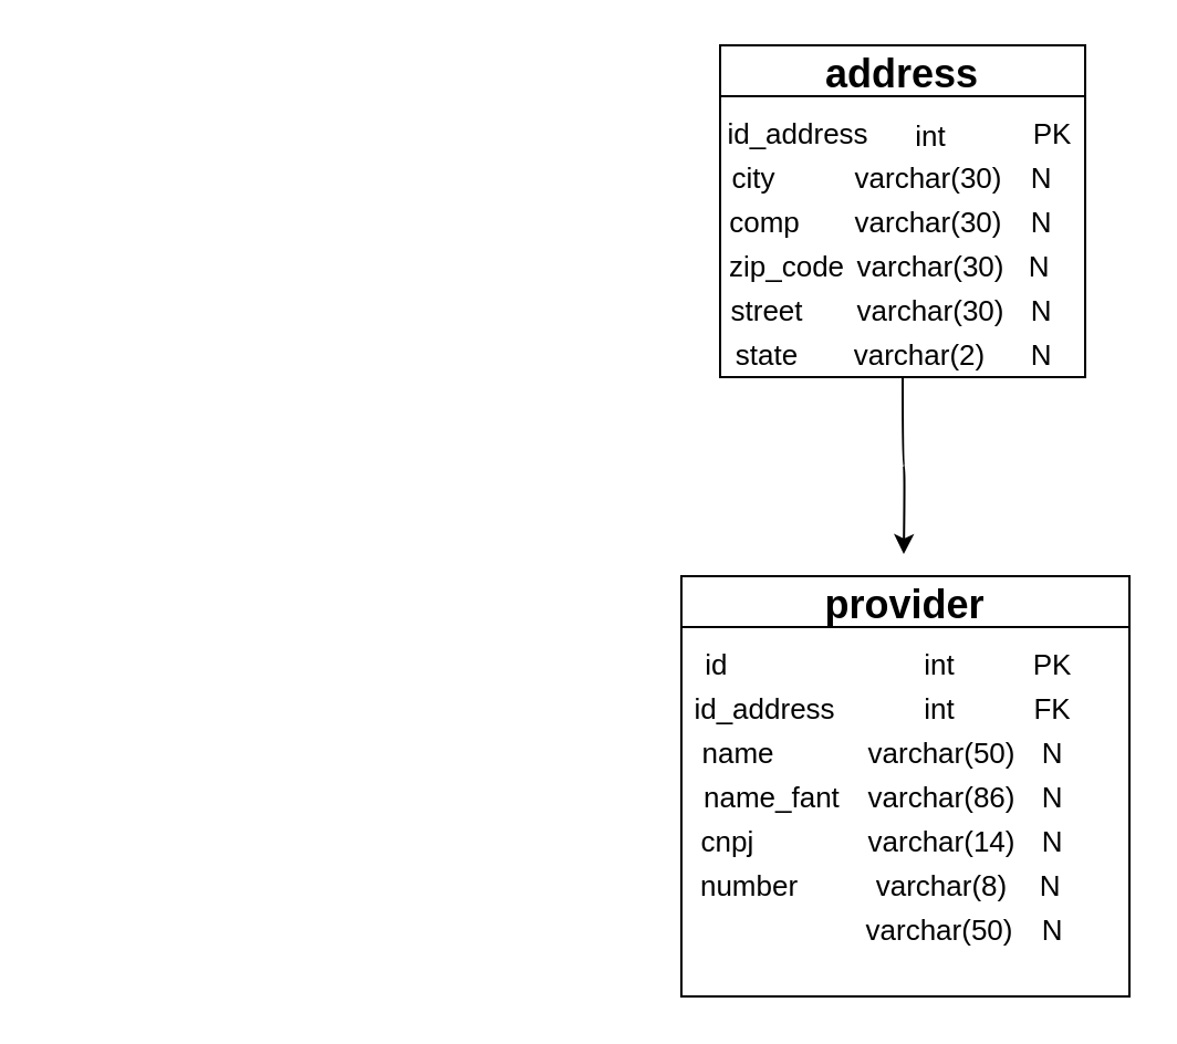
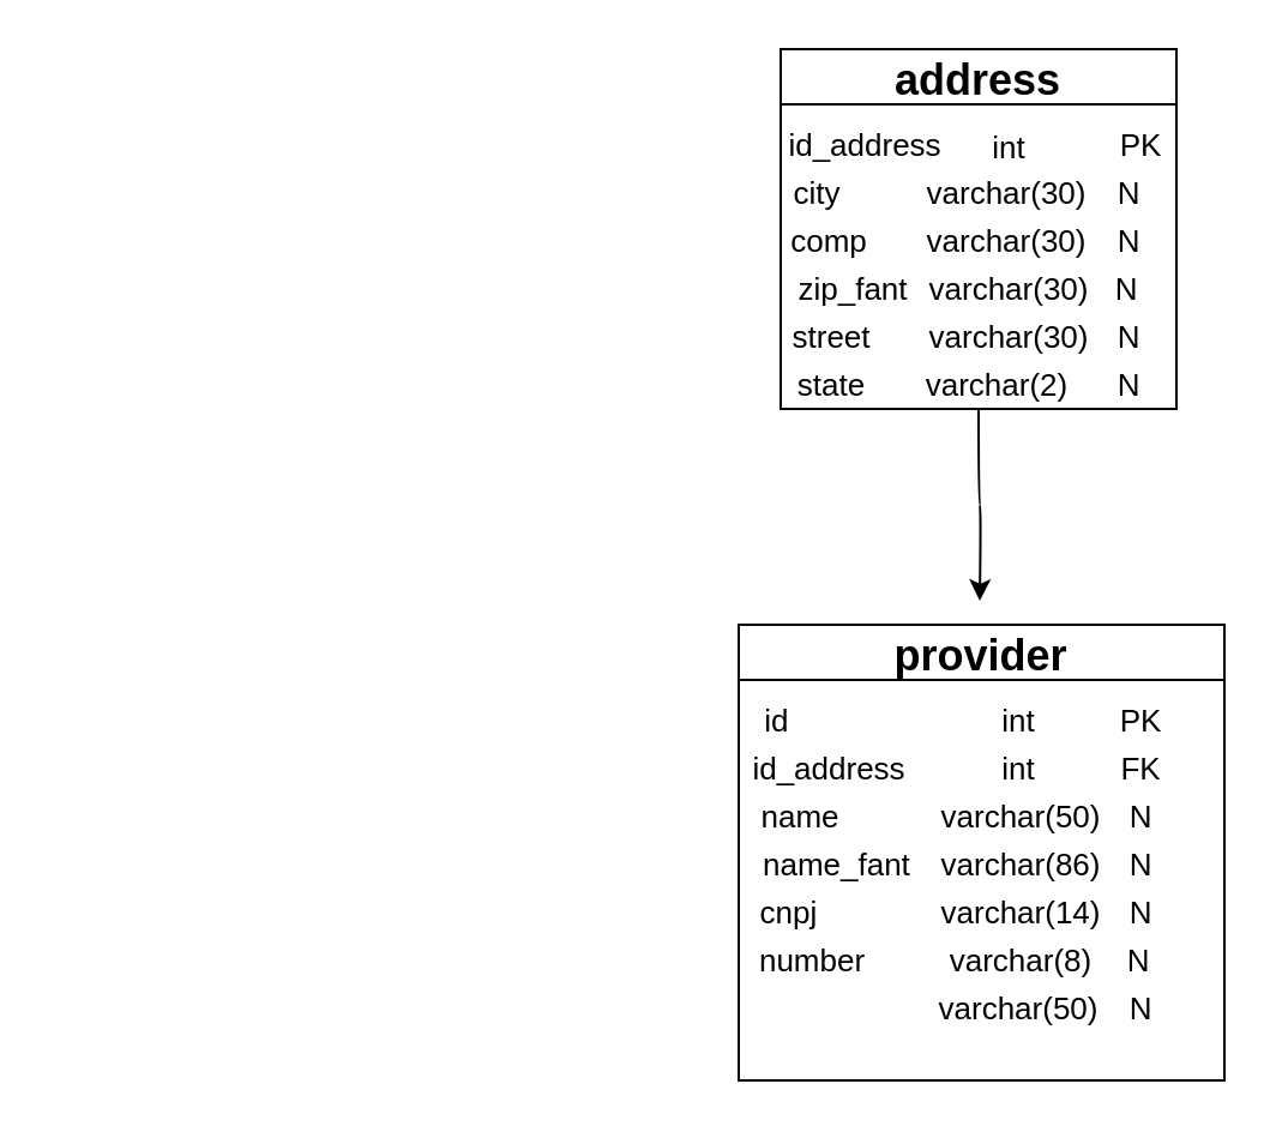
  <mxCell id="0" />
  <mxCell id="1" parent="0" />
  <mxCell id="2" style="edgeStyle=orthogonalEdgeStyle;html=1;fontSize=13;" edge="1" parent="1"><mxGeometry relative="1" as="geometry"><mxPoint x="20" y="60" as="targetPoint" /><mxPoint x="20" y="60" as="sourcePoint" /></mxGeometry></mxCell>
  <mxCell id="3" style="edgeStyle=orthogonalEdgeStyle;curved=1;html=1;exitX=0.5;exitY=1;exitDx=0;exitDy=0;fontSize=13;" edge="1" parent="1" source="4"><mxGeometry relative="1" as="geometry"><mxPoint x="408" y="250" as="targetPoint" /></mxGeometry></mxCell>
  <mxCell id="4" value="address" style="swimlane;fontSize=18;strokeWidth=1;" vertex="1" parent="1"><mxGeometry x="325" y="20" width="165" height="150" as="geometry" /></mxCell>
  <mxCell id="5" value="id_address" style="text;html=1;align=center;verticalAlign=middle;resizable=0;points=[];autosize=1;strokeColor=none;fillColor=none;fontSize=13;" vertex="1" parent="4"><mxGeometry x="-5" y="30" width="80" height="20" as="geometry" /></mxCell>
  <mxCell id="6" value="city" style="text;html=1;align=center;verticalAlign=middle;resizable=0;points=[];autosize=1;strokeColor=none;fillColor=none;fontSize=13;" vertex="1" parent="4"><mxGeometry x="-5" y="50" width="40" height="20" as="geometry" /></mxCell>
  <mxCell id="7" value="state" style="text;html=1;align=center;verticalAlign=middle;resizable=0;points=[];autosize=1;strokeColor=none;fillColor=none;fontSize=13;" vertex="1" parent="4"><mxGeometry x="1" y="130" width="40" height="20" as="geometry" /></mxCell>
  <mxCell id="8" value="street" style="text;html=1;align=center;verticalAlign=middle;resizable=0;points=[];autosize=1;strokeColor=none;fillColor=none;fontSize=13;" vertex="1" parent="4"><mxGeometry x="-4" y="110" width="50" height="20" as="geometry" /></mxCell>
  <mxCell id="9" value="PK" style="text;html=1;align=center;verticalAlign=middle;resizable=0;points=[];autosize=1;strokeColor=none;fillColor=none;fontSize=13;" vertex="1" parent="4"><mxGeometry x="135" y="30" width="30" height="20" as="geometry" /></mxCell>
  <mxCell id="10" value="varchar(30)" style="text;html=1;align=center;verticalAlign=middle;resizable=0;points=[];autosize=1;strokeColor=none;fillColor=none;fontSize=13;" vertex="1" parent="4"><mxGeometry x="55" y="110" width="80" height="20" as="geometry" /></mxCell>
  <mxCell id="11" value="varchar(2)" style="text;html=1;align=center;verticalAlign=middle;resizable=0;points=[];autosize=1;strokeColor=none;fillColor=none;fontSize=13;" vertex="1" parent="4"><mxGeometry x="55" y="130" width="70" height="20" as="geometry" /></mxCell>
  <mxCell id="12" value="varchar(30)" style="text;html=1;align=center;verticalAlign=middle;resizable=0;points=[];autosize=1;strokeColor=none;fillColor=none;fontSize=13;" vertex="1" parent="4"><mxGeometry x="54" y="50" width="80" height="20" as="geometry" /></mxCell>
  <mxCell id="13" value="N" style="text;html=1;align=center;verticalAlign=middle;resizable=0;points=[];autosize=1;strokeColor=none;fillColor=none;fontSize=13;" vertex="1" parent="4"><mxGeometry x="135" y="110" width="20" height="20" as="geometry" /></mxCell>
  <mxCell id="14" value="N" style="text;html=1;align=center;verticalAlign=middle;resizable=0;points=[];autosize=1;strokeColor=none;fillColor=none;fontSize=13;" vertex="1" parent="4"><mxGeometry x="135" y="130" width="20" height="20" as="geometry" /></mxCell>
  <mxCell id="15" value="comp" style="text;html=1;align=center;verticalAlign=middle;resizable=0;points=[];autosize=1;strokeColor=none;fillColor=none;fontSize=13;" vertex="1" parent="4"><mxGeometry x="-5" y="70" width="50" height="20" as="geometry" /></mxCell>
  <mxCell id="16" value="varchar(30)" style="text;html=1;align=center;verticalAlign=middle;resizable=0;points=[];autosize=1;strokeColor=none;fillColor=none;fontSize=13;" vertex="1" parent="4"><mxGeometry x="54" y="70" width="80" height="20" as="geometry" /></mxCell>
- <mxCell id="17" value="zip_code" style="text;html=1;align=center;verticalAlign=middle;resizable=0;points=[];autosize=1;strokeColor=none;fillColor=none;fontSize=13;" vertex="1" parent="4"><mxGeometry x="-5" y="90" width="70" height="20" as="geometry" /></mxCell>
+ <mxCell id="17" value="zip_fant" style="text;html=1;align=center;verticalAlign=middle;resizable=0;points=[];autosize=1;strokeColor=none;fillColor=none;fontSize=13;" vertex="1" parent="4"><mxGeometry x="-5" y="90" width="70" height="20" as="geometry" /></mxCell>
  <mxCell id="18" value="varchar(30)" style="text;html=1;align=center;verticalAlign=middle;resizable=0;points=[];autosize=1;strokeColor=none;fillColor=none;fontSize=13;" vertex="1" parent="4"><mxGeometry x="55" y="90" width="80" height="20" as="geometry" /></mxCell>
  <mxCell id="19" value="N" style="text;html=1;align=center;verticalAlign=middle;resizable=0;points=[];autosize=1;strokeColor=none;fillColor=none;fontSize=13;" vertex="1" parent="4"><mxGeometry x="134" y="90" width="20" height="20" as="geometry" /></mxCell>
  <mxCell id="20" value="N" style="text;html=1;align=center;verticalAlign=middle;resizable=0;points=[];autosize=1;strokeColor=none;fillColor=none;fontSize=13;" vertex="1" parent="4"><mxGeometry x="135" y="70" width="20" height="20" as="geometry" /></mxCell>
  <mxCell id="21" value="provider" style="swimlane;fontSize=18;strokeWidth=1;startSize=23;" vertex="1" parent="1"><mxGeometry x="307.5" y="260" width="202.5" height="190" as="geometry" /></mxCell>
  <mxCell id="22" value="name" style="text;html=1;align=center;verticalAlign=middle;resizable=0;points=[];autosize=1;strokeColor=none;fillColor=none;fontSize=13;" vertex="1" parent="21"><mxGeometry y="70" width="50" height="20" as="geometry" /></mxCell>
  <mxCell id="23" value="id&amp;nbsp;" style="text;html=1;align=center;verticalAlign=middle;resizable=0;points=[];autosize=1;strokeColor=none;fillColor=none;fontSize=13;" vertex="1" parent="21"><mxGeometry x="2.5" y="30" width="30" height="20" as="geometry" /></mxCell>
  <mxCell id="24" value="id_address" style="text;html=1;align=center;verticalAlign=middle;resizable=0;points=[];autosize=1;strokeColor=none;fillColor=none;fontSize=13;" vertex="1" parent="21"><mxGeometry x="-2.5" y="50" width="80" height="20" as="geometry" /></mxCell>
  <mxCell id="25" value="name_fant&amp;nbsp;" style="text;html=1;align=center;verticalAlign=middle;resizable=0;points=[];autosize=1;strokeColor=none;fillColor=none;fontSize=13;" vertex="1" parent="21"><mxGeometry x="2.5" y="90" width="80" height="20" as="geometry" /></mxCell>
  <mxCell id="26" value="cnpj&amp;nbsp;" style="text;html=1;align=center;verticalAlign=middle;resizable=0;points=[];autosize=1;strokeColor=none;fillColor=none;fontSize=13;" vertex="1" parent="21"><mxGeometry x="2.5" y="110" width="40" height="20" as="geometry" /></mxCell>
  <mxCell id="27" value="number" style="text;html=1;align=center;verticalAlign=middle;resizable=0;points=[];autosize=1;strokeColor=none;fillColor=none;fontSize=13;" vertex="1" parent="21"><mxGeometry y="130" width="60" height="20" as="geometry" /></mxCell>
  <mxCell id="28" value="FK" style="text;html=1;align=center;verticalAlign=middle;resizable=0;points=[];autosize=1;strokeColor=none;fillColor=none;fontSize=13;" vertex="1" parent="21"><mxGeometry x="152.5" y="50" width="30" height="20" as="geometry" /></mxCell>
  <mxCell id="29" value="int" style="text;html=1;align=center;verticalAlign=middle;resizable=0;points=[];autosize=1;strokeColor=none;fillColor=none;fontSize=13;" vertex="1" parent="21"><mxGeometry x="101.5" y="30" width="30" height="20" as="geometry" /></mxCell>
  <mxCell id="30" value="int" style="text;html=1;align=center;verticalAlign=middle;resizable=0;points=[];autosize=1;strokeColor=none;fillColor=none;fontSize=13;" vertex="1" parent="21"><mxGeometry x="101.5" y="50" width="30" height="20" as="geometry" /></mxCell>
  <mxCell id="31" value="PK" style="text;html=1;align=center;verticalAlign=middle;resizable=0;points=[];autosize=1;strokeColor=none;fillColor=none;fontSize=13;" vertex="1" parent="21"><mxGeometry x="152.5" y="30" width="30" height="20" as="geometry" /></mxCell>
  <mxCell id="32" value="varchar(50)" style="text;html=1;align=center;verticalAlign=middle;resizable=0;points=[];autosize=1;strokeColor=none;fillColor=none;fontSize=13;" vertex="1" parent="21"><mxGeometry x="77.5" y="70" width="80" height="20" as="geometry" /></mxCell>
  <mxCell id="33" value="N" style="text;html=1;align=center;verticalAlign=middle;resizable=0;points=[];autosize=1;strokeColor=none;fillColor=none;fontSize=13;" vertex="1" parent="21"><mxGeometry x="157.5" y="70" width="20" height="20" as="geometry" /></mxCell>
  <mxCell id="34" value="varchar(86)" style="text;html=1;align=center;verticalAlign=middle;resizable=0;points=[];autosize=1;strokeColor=none;fillColor=none;fontSize=13;" vertex="1" parent="21"><mxGeometry x="77.5" y="90" width="80" height="20" as="geometry" /></mxCell>
  <mxCell id="35" value="varchar(14)" style="text;html=1;align=center;verticalAlign=middle;resizable=0;points=[];autosize=1;strokeColor=none;fillColor=none;fontSize=13;" vertex="1" parent="21"><mxGeometry x="77.5" y="110" width="80" height="20" as="geometry" /></mxCell>
  <mxCell id="36" value="varchar(8)" style="text;html=1;align=center;verticalAlign=middle;resizable=0;points=[];autosize=1;strokeColor=none;fillColor=none;fontSize=13;" vertex="1" parent="21"><mxGeometry x="82.5" y="130" width="70" height="20" as="geometry" /></mxCell>
  <mxCell id="37" value="varchar(50)" style="text;html=1;align=center;verticalAlign=middle;resizable=0;points=[];autosize=1;strokeColor=none;fillColor=none;fontSize=13;" vertex="1" parent="21"><mxGeometry x="76.5" y="150" width="80" height="20" as="geometry" /></mxCell>
  <mxCell id="38" value="N" style="text;html=1;align=center;verticalAlign=middle;resizable=0;points=[];autosize=1;strokeColor=none;fillColor=none;fontSize=13;" vertex="1" parent="21"><mxGeometry x="157.5" y="90" width="20" height="20" as="geometry" /></mxCell>
  <mxCell id="39" value="N" style="text;html=1;align=center;verticalAlign=middle;resizable=0;points=[];autosize=1;strokeColor=none;fillColor=none;fontSize=13;" vertex="1" parent="21"><mxGeometry x="156.5" y="130" width="20" height="20" as="geometry" /></mxCell>
  <mxCell id="40" value="N" style="text;html=1;align=center;verticalAlign=middle;resizable=0;points=[];autosize=1;strokeColor=none;fillColor=none;fontSize=13;" vertex="1" parent="21"><mxGeometry x="157.5" y="110" width="20" height="20" as="geometry" /></mxCell>
  <mxCell id="41" value="N" style="text;html=1;align=center;verticalAlign=middle;resizable=0;points=[];autosize=1;strokeColor=none;fillColor=none;fontSize=13;" vertex="1" parent="21"><mxGeometry x="157.5" y="150" width="20" height="20" as="geometry" /></mxCell>
  <mxCell id="42" value="&lt;font style=&quot;font-size: 13px&quot;&gt;int&lt;/font&gt;" style="text;html=1;align=center;verticalAlign=middle;resizable=0;points=[];autosize=1;strokeColor=none;fillColor=none;fontSize=18;" vertex="1" parent="1"><mxGeometry x="405" y="45" width="30" height="30" as="geometry" /></mxCell>
  <mxCell id="43" value="N" style="text;html=1;align=center;verticalAlign=middle;resizable=0;points=[];autosize=1;strokeColor=none;fillColor=none;fontSize=13;" vertex="1" parent="1"><mxGeometry x="460" y="70" width="20" height="20" as="geometry" /></mxCell>
